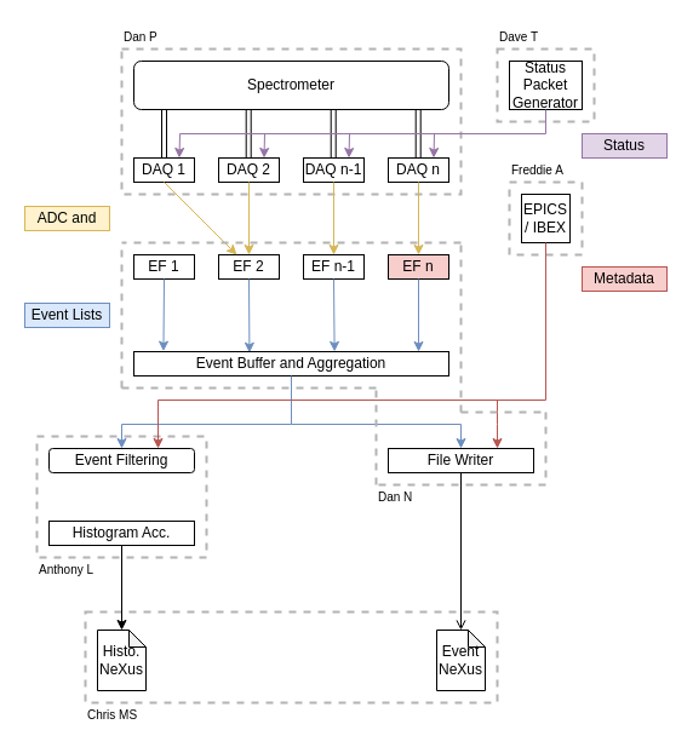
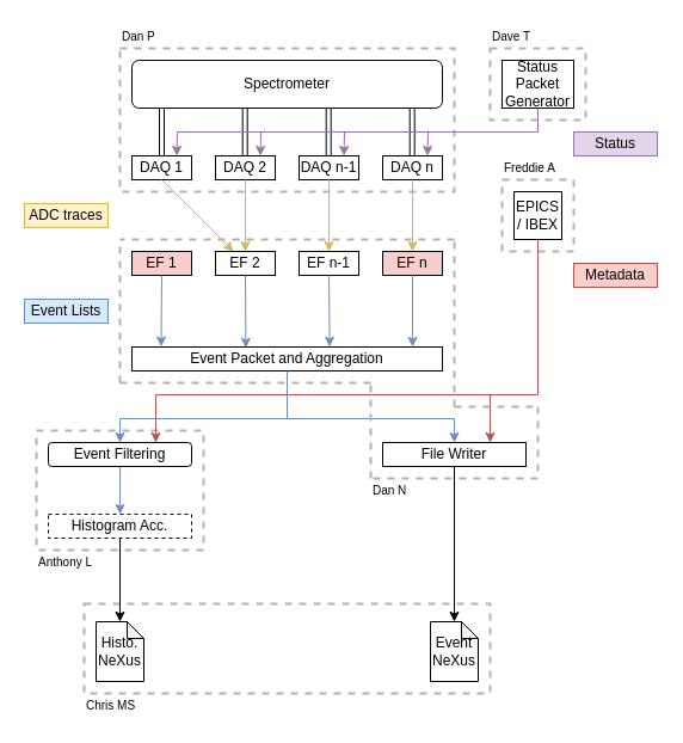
  <mxCell id="0" />
  <mxCell id="1" parent="0" />
  <mxCell id="2" value="" style="rounded=0;whiteSpace=wrap;html=1;dashed=1;fillColor=none;strokeWidth=2;strokeColor=#B3B3B3;" parent="1" vertex="1"><mxGeometry x="70" y="505" width="340" height="75" as="geometry" /></mxCell>
  <mxCell id="3" value="" style="rounded=0;whiteSpace=wrap;html=1;dashed=1;fillColor=none;strokeColor=#B3B3B3;strokeWidth=2;" parent="1" vertex="1"><mxGeometry x="420" y="150" width="60" height="60" as="geometry" /></mxCell>
  <mxCell id="4" value="" style="rounded=0;whiteSpace=wrap;html=1;dashed=1;fillColor=none;strokeWidth=2;strokeColor=#B3B3B3;" parent="1" vertex="1"><mxGeometry x="410" y="40" width="80" height="60" as="geometry" /></mxCell>
  <mxCell id="5" value="" style="rounded=0;whiteSpace=wrap;html=1;dashed=1;fillColor=none;strokeWidth=2;strokeColor=#B3B3B3;" parent="1" vertex="1"><mxGeometry x="100" y="40" width="280" height="120" as="geometry" /></mxCell>
  <mxCell id="6" value="" style="rounded=0;whiteSpace=wrap;html=1;dashed=1;fillColor=none;strokeWidth=2;strokeColor=#B3B3B3;" parent="1" vertex="1"><mxGeometry x="30" y="360" width="140" height="100" as="geometry" /></mxCell>
  <mxCell id="7" value="DAQ 1" style="rounded=0;whiteSpace=wrap;html=1;" parent="1" vertex="1"><mxGeometry x="110" y="130" width="50" height="20" as="geometry" /></mxCell>
  <mxCell id="8" value="DAQ 2" style="rounded=0;whiteSpace=wrap;html=1;" parent="1" vertex="1"><mxGeometry x="180" y="130" width="50" height="20" as="geometry" /></mxCell>
  <mxCell id="9" value="DAQ n-1" style="rounded=0;whiteSpace=wrap;html=1;" parent="1" vertex="1"><mxGeometry x="250" y="130" width="50" height="20" as="geometry" /></mxCell>
  <mxCell id="10" value="DAQ n" style="rounded=0;whiteSpace=wrap;html=1;" parent="1" vertex="1"><mxGeometry x="320" y="130" width="50" height="20" as="geometry" /></mxCell>
  <mxCell id="11" value="" style="shape=link;html=1;rounded=0;entryX=0.5;entryY=0;entryDx=0;entryDy=0;" parent="1" target="7" edge="1"><mxGeometry width="100" relative="1" as="geometry"><mxPoint x="135" y="90" as="sourcePoint" /><mxPoint x="190" y="60" as="targetPoint" /></mxGeometry></mxCell>
  <mxCell id="12" value="" style="shape=link;html=1;rounded=0;entryX=0.5;entryY=0;entryDx=0;entryDy=0;" parent="1" edge="1"><mxGeometry width="100" relative="1" as="geometry"><mxPoint x="204.71" y="90" as="sourcePoint" /><mxPoint x="204.71" y="130" as="targetPoint" /></mxGeometry></mxCell>
  <mxCell id="13" value="" style="shape=link;html=1;rounded=0;entryX=0.5;entryY=0;entryDx=0;entryDy=0;" parent="1" edge="1"><mxGeometry width="100" relative="1" as="geometry"><mxPoint x="274.71" y="90" as="sourcePoint" /><mxPoint x="274.71" y="130" as="targetPoint" /></mxGeometry></mxCell>
  <mxCell id="14" value="" style="shape=link;html=1;rounded=0;entryX=0.5;entryY=0;entryDx=0;entryDy=0;" parent="1" edge="1"><mxGeometry width="100" relative="1" as="geometry"><mxPoint x="344.71" y="90" as="sourcePoint" /><mxPoint x="344.71" y="130" as="targetPoint" /></mxGeometry></mxCell>
  <mxCell id="15" value="Spectrometer" style="rounded=1;whiteSpace=wrap;html=1;" parent="1" vertex="1"><mxGeometry x="110" y="50" width="260" height="40" as="geometry" /></mxCell>
- <mxCell id="16" value="EF 1" style="rounded=0;whiteSpace=wrap;html=1;" parent="1" vertex="1"><mxGeometry x="110" y="210" width="50" height="20" as="geometry" /></mxCell>
+ <mxCell id="16" value="EF 1" style="rounded=0;whiteSpace=wrap;html=1;fillColor=#f8cecc;" parent="1" vertex="1"><mxGeometry x="110" y="210" width="50" height="20" as="geometry" /></mxCell>
  <mxCell id="17" value="EF 2" style="rounded=0;whiteSpace=wrap;html=1;" parent="1" vertex="1"><mxGeometry x="180" y="210" width="50" height="20" as="geometry" /></mxCell>
  <mxCell id="18" value="EF n-1" style="rounded=0;whiteSpace=wrap;html=1;" parent="1" vertex="1"><mxGeometry x="250" y="210" width="50" height="20" as="geometry" /></mxCell>
  <mxCell id="19" value="EF n" style="rounded=0;whiteSpace=wrap;html=1;fillColor=#f8cecc;" parent="1" vertex="1"><mxGeometry x="320" y="210" width="50" height="20" as="geometry" /></mxCell>
  <mxCell id="20" value="" style="endArrow=classic;html=1;rounded=0;exitX=0.5;exitY=1;exitDx=0;exitDy=0;fillColor=#fff2cc;strokeColor=#d6b656;" parent="1" source="7" target="17" edge="1"><mxGeometry width="50" height="50" relative="1" as="geometry"><mxPoint x="230" y="190" as="sourcePoint" /><mxPoint x="280" y="140" as="targetPoint" /></mxGeometry></mxCell>
  <mxCell id="21" value="" style="endArrow=classic;html=1;rounded=0;exitX=0.5;exitY=1;exitDx=0;exitDy=0;entryX=0.5;entryY=0;entryDx=0;entryDy=0;fillColor=#fff2cc;strokeColor=#d6b656;" parent="1" source="8" target="17" edge="1"><mxGeometry width="50" height="50" relative="1" as="geometry"><mxPoint x="230" y="190" as="sourcePoint" /><mxPoint x="280" y="140" as="targetPoint" /></mxGeometry></mxCell>
  <mxCell id="22" value="" style="endArrow=classic;html=1;rounded=0;exitX=0.5;exitY=1;exitDx=0;exitDy=0;entryX=0.5;entryY=0;entryDx=0;entryDy=0;fillColor=#fff2cc;strokeColor=#d6b656;" parent="1" source="9" target="18" edge="1"><mxGeometry width="50" height="50" relative="1" as="geometry"><mxPoint x="260" y="180" as="sourcePoint" /><mxPoint x="290" y="180" as="targetPoint" /></mxGeometry></mxCell>
  <mxCell id="23" value="" style="endArrow=classic;html=1;rounded=0;exitX=0.5;exitY=1;exitDx=0;exitDy=0;entryX=0.5;entryY=0;entryDx=0;entryDy=0;fillColor=#fff2cc;strokeColor=#d6b656;" parent="1" source="10" target="19" edge="1"><mxGeometry width="50" height="50" relative="1" as="geometry"><mxPoint x="230" y="190" as="sourcePoint" /><mxPoint x="280" y="140" as="targetPoint" /></mxGeometry></mxCell>
  <mxCell id="24" value="" style="endArrow=classic;html=1;rounded=0;exitX=0.5;exitY=1;exitDx=0;exitDy=0;entryX=0.906;entryY=1.009;entryDx=0;entryDy=0;entryPerimeter=0;fillColor=#dae8fc;strokeColor=#6c8ebf;" parent="1" source="16" edge="1"><mxGeometry width="50" height="50" relative="1" as="geometry"><mxPoint x="230" y="190" as="sourcePoint" /><mxPoint x="134.44" y="289.64" as="targetPoint" /></mxGeometry></mxCell>
  <mxCell id="25" value="" style="endArrow=classic;html=1;rounded=0;exitX=0.5;exitY=1;exitDx=0;exitDy=0;entryX=0.633;entryY=0.98;entryDx=0;entryDy=0;entryPerimeter=0;fillColor=#dae8fc;strokeColor=#6c8ebf;" parent="1" source="17" edge="1"><mxGeometry width="50" height="50" relative="1" as="geometry"><mxPoint x="230" y="190" as="sourcePoint" /><mxPoint x="205.42" y="290.8" as="targetPoint" /></mxGeometry></mxCell>
  <mxCell id="26" value="" style="endArrow=classic;html=1;rounded=0;exitX=0.5;exitY=1;exitDx=0;exitDy=0;entryX=0.363;entryY=1.003;entryDx=0;entryDy=0;entryPerimeter=0;fillColor=#dae8fc;strokeColor=#6c8ebf;" parent="1" source="18" edge="1"><mxGeometry width="50" height="50" relative="1" as="geometry"><mxPoint x="230" y="190" as="sourcePoint" /><mxPoint x="275.62" y="289.88" as="targetPoint" /></mxGeometry></mxCell>
  <mxCell id="27" value="" style="endArrow=classic;html=1;rounded=0;exitX=0.5;exitY=1;exitDx=0;exitDy=0;entryX=0.096;entryY=1;entryDx=0;entryDy=0;entryPerimeter=0;fillColor=#dae8fc;strokeColor=#6c8ebf;" parent="1" source="19" edge="1"><mxGeometry width="50" height="50" relative="1" as="geometry"><mxPoint x="230" y="190" as="sourcePoint" /><mxPoint x="345.04" y="290" as="targetPoint" /></mxGeometry></mxCell>
- <mxCell id="28" value="Event Buffer and Aggregation" style="rounded=0;whiteSpace=wrap;html=1;" parent="1" vertex="1"><mxGeometry x="110" y="290" width="260" height="20" as="geometry" /></mxCell>
+ <mxCell id="28" value="Event Packet and Aggregation" style="rounded=0;whiteSpace=wrap;html=1;" parent="1" vertex="1"><mxGeometry x="110" y="290" width="260" height="20" as="geometry" /></mxCell>
  <mxCell id="29" value="File Writer" style="rounded=0;whiteSpace=wrap;html=1;" parent="1" vertex="1"><mxGeometry x="320" y="370" width="120" height="20" as="geometry" /></mxCell>
  <mxCell id="30" value="" style="endArrow=none;html=1;rounded=0;exitX=0.5;exitY=1;exitDx=0;exitDy=0;endFill=0;fillColor=#dae8fc;strokeColor=#6c8ebf;" parent="1" source="28" edge="1"><mxGeometry width="50" height="50" relative="1" as="geometry"><mxPoint x="230" y="290" as="sourcePoint" /><mxPoint x="240" y="350" as="targetPoint" /></mxGeometry></mxCell>
  <mxCell id="31" value="" style="endArrow=none;html=1;rounded=0;fillColor=#dae8fc;strokeColor=#6c8ebf;" parent="1" edge="1"><mxGeometry width="50" height="50" relative="1" as="geometry"><mxPoint x="310" y="350" as="sourcePoint" /><mxPoint x="240" y="350" as="targetPoint" /></mxGeometry></mxCell>
  <mxCell id="32" value="" style="endArrow=classic;html=1;rounded=0;entryX=0.5;entryY=0;entryDx=0;entryDy=0;fillColor=#dae8fc;strokeColor=#6c8ebf;" parent="1" target="29" edge="1"><mxGeometry width="50" height="50" relative="1" as="geometry"><mxPoint x="380" y="350" as="sourcePoint" /><mxPoint x="350" y="240" as="targetPoint" /></mxGeometry></mxCell>
  <mxCell id="33" value="" style="endArrow=none;html=1;rounded=0;fillColor=#dae8fc;strokeColor=#6c8ebf;" parent="1" edge="1"><mxGeometry width="50" height="50" relative="1" as="geometry"><mxPoint x="310" y="350" as="sourcePoint" /><mxPoint x="380" y="350" as="targetPoint" /></mxGeometry></mxCell>
+ <mxCell id="34" style="edgeStyle=orthogonalEdgeStyle;rounded=0;orthogonalLoop=1;jettySize=auto;html=1;exitX=0.5;exitY=1;exitDx=0;exitDy=0;entryX=0.5;entryY=0;entryDx=0;entryDy=0;fillColor=#dae8fc;strokeColor=#6c8ebf;" parent="1" source="35" target="52" edge="1"><mxGeometry relative="1" as="geometry" /></mxCell>
  <mxCell id="35" value="Event Filtering" style="whiteSpace=wrap;html=1;rounded=1;" parent="1" vertex="1"><mxGeometry x="40" y="370" width="120" height="20" as="geometry" /></mxCell>
  <mxCell id="36" value="" style="endArrow=classic;html=1;rounded=0;entryX=0.5;entryY=0;entryDx=0;entryDy=0;fillColor=#dae8fc;strokeColor=#6c8ebf;" parent="1" target="35" edge="1"><mxGeometry width="50" height="50" relative="1" as="geometry"><mxPoint x="240" y="350" as="sourcePoint" /><mxPoint x="280" y="350" as="targetPoint" /><Array as="points"><mxPoint x="100" y="350" /></Array></mxGeometry></mxCell>
  <mxCell id="37" value="Event&lt;br&gt;NeXus" style="shape=note;whiteSpace=wrap;html=1;backgroundOutline=1;darkOpacity=0.05;size=14;" parent="1" vertex="1"><mxGeometry x="360" y="520" width="40" height="50" as="geometry" /></mxCell>
  <mxCell id="38" value="Histo.&lt;br&gt;NeXus" style="shape=note;whiteSpace=wrap;html=1;backgroundOutline=1;darkOpacity=0.05;size=14;" parent="1" vertex="1"><mxGeometry x="80" y="520" width="40" height="50" as="geometry" /></mxCell>
- <mxCell id="39" value="ADC and" style="text;html=1;strokeColor=#d6b656;fillColor=#fff2cc;align=center;verticalAlign=middle;whiteSpace=wrap;rounded=0;" parent="1" vertex="1"><mxGeometry x="20" y="170" width="70" height="20" as="geometry" /></mxCell>
+ <mxCell id="39" value="ADC traces" style="text;html=1;strokeColor=#d6b656;fillColor=#fff2cc;align=center;verticalAlign=middle;whiteSpace=wrap;rounded=0;" parent="1" vertex="1"><mxGeometry x="20" y="170" width="70" height="20" as="geometry" /></mxCell>
  <mxCell id="40" value="Event Lists" style="text;html=1;strokeColor=#6c8ebf;fillColor=#dae8fc;align=center;verticalAlign=middle;whiteSpace=wrap;rounded=0;" parent="1" vertex="1"><mxGeometry x="20" y="250" width="70" height="20" as="geometry" /></mxCell>
  <mxCell id="41" value="EPICS / IBEX" style="rounded=0;whiteSpace=wrap;html=1;" parent="1" vertex="1"><mxGeometry x="430" y="160" width="40" height="40" as="geometry" /></mxCell>
  <mxCell id="42" value="" style="endArrow=none;html=1;rounded=0;exitX=0.5;exitY=1;exitDx=0;exitDy=0;endFill=0;fillColor=#f8cecc;strokeColor=#b85450;" parent="1" source="41" edge="1"><mxGeometry width="50" height="50" relative="1" as="geometry"><mxPoint x="230" y="290" as="sourcePoint" /><mxPoint x="450" y="330" as="targetPoint" /></mxGeometry></mxCell>
  <mxCell id="43" value="" style="endArrow=classic;html=1;rounded=0;entryX=0.75;entryY=0;entryDx=0;entryDy=0;fillColor=#f8cecc;strokeColor=#b85450;" parent="1" target="29" edge="1"><mxGeometry width="50" height="50" relative="1" as="geometry"><mxPoint x="410" y="330" as="sourcePoint" /><mxPoint x="280" y="240" as="targetPoint" /><Array as="points"><mxPoint x="410" y="350" /></Array></mxGeometry></mxCell>
  <mxCell id="44" value="" style="endArrow=classic;html=1;rounded=0;entryX=0.75;entryY=0;entryDx=0;entryDy=0;fillColor=#f8cecc;strokeColor=#b85450;" parent="1" target="35" edge="1"><mxGeometry width="50" height="50" relative="1" as="geometry"><mxPoint x="450" y="330" as="sourcePoint" /><mxPoint x="280" y="240" as="targetPoint" /><Array as="points"><mxPoint x="130" y="330" /></Array></mxGeometry></mxCell>
  <mxCell id="45" value="Metadata" style="text;html=1;strokeColor=#b85450;fillColor=#f8cecc;align=center;verticalAlign=middle;whiteSpace=wrap;rounded=0;" parent="1" vertex="1"><mxGeometry x="480" y="220" width="70" height="20" as="geometry" /></mxCell>
  <mxCell id="46" value="Status Packet Generator" style="rounded=0;whiteSpace=wrap;html=1;" parent="1" vertex="1"><mxGeometry x="420" y="50" width="60" height="40" as="geometry" /></mxCell>
  <mxCell id="47" value="" style="endArrow=classic;html=1;rounded=0;entryX=0.75;entryY=0;entryDx=0;entryDy=0;exitX=0.5;exitY=1;exitDx=0;exitDy=0;fillColor=#e1d5e7;strokeColor=#9673a6;" parent="1" edge="1"><mxGeometry width="50" height="50" relative="1" as="geometry"><mxPoint x="450" y="90" as="sourcePoint" /><mxPoint x="147.5" y="130" as="targetPoint" /><Array as="points"><mxPoint x="450" y="110" /><mxPoint x="148" y="110" /></Array></mxGeometry></mxCell>
  <mxCell id="48" value="" style="endArrow=classic;html=1;rounded=0;entryX=0.75;entryY=0;entryDx=0;entryDy=0;fillColor=#e1d5e7;strokeColor=#9673a6;" parent="1" target="8" edge="1"><mxGeometry width="50" height="50" relative="1" as="geometry"><mxPoint x="218" y="110" as="sourcePoint" /><mxPoint x="280" y="240" as="targetPoint" /></mxGeometry></mxCell>
  <mxCell id="49" value="" style="endArrow=classic;html=1;rounded=0;entryX=0.75;entryY=0;entryDx=0;entryDy=0;fillColor=#e1d5e7;strokeColor=#9673a6;" parent="1" target="9" edge="1"><mxGeometry width="50" height="50" relative="1" as="geometry"><mxPoint x="288" y="110" as="sourcePoint" /><mxPoint x="280" y="240" as="targetPoint" /></mxGeometry></mxCell>
  <mxCell id="50" value="" style="endArrow=classic;html=1;rounded=0;entryX=0.75;entryY=0;entryDx=0;entryDy=0;fillColor=#e1d5e7;strokeColor=#9673a6;" parent="1" target="10" edge="1"><mxGeometry width="50" height="50" relative="1" as="geometry"><mxPoint x="358" y="110" as="sourcePoint" /><mxPoint x="280" y="240" as="targetPoint" /></mxGeometry></mxCell>
  <mxCell id="51" value="Status" style="text;html=1;strokeColor=#9673a6;fillColor=#e1d5e7;align=center;verticalAlign=middle;whiteSpace=wrap;rounded=0;" parent="1" vertex="1"><mxGeometry x="480" y="110" width="70" height="20" as="geometry" /></mxCell>
- <mxCell id="52" value="Histogram Acc." style="rounded=0;whiteSpace=wrap;html=1;" parent="1" vertex="1"><mxGeometry x="40" y="430" width="120" height="20" as="geometry" /></mxCell>
+ <mxCell id="52" value="Histogram Acc." style="rounded=0;whiteSpace=wrap;html=1;dashed=1;" parent="1" vertex="1"><mxGeometry x="40" y="430" width="120" height="20" as="geometry" /></mxCell>
  <mxCell id="53" style="edgeStyle=orthogonalEdgeStyle;rounded=0;orthogonalLoop=1;jettySize=auto;html=1;exitX=0.5;exitY=1;exitDx=0;exitDy=0;entryX=0.5;entryY=0;entryDx=0;entryDy=0;entryPerimeter=0;" parent="1" source="52" target="38" edge="1"><mxGeometry relative="1" as="geometry" /></mxCell>
- <mxCell id="54" style="edgeStyle=orthogonalEdgeStyle;rounded=0;orthogonalLoop=1;jettySize=auto;html=1;exitX=0.5;exitY=1;exitDx=0;exitDy=0;entryX=0.5;entryY=0;entryDx=0;entryDy=0;entryPerimeter=0;endArrow=open;" parent="1" source="29" target="37" edge="1"><mxGeometry relative="1" as="geometry" /></mxCell>
+ <mxCell id="54" style="edgeStyle=orthogonalEdgeStyle;rounded=0;orthogonalLoop=1;jettySize=auto;html=1;exitX=0.5;exitY=1;exitDx=0;exitDy=0;entryX=0.5;entryY=0;entryDx=0;entryDy=0;entryPerimeter=0;" parent="1" source="29" target="37" edge="1"><mxGeometry relative="1" as="geometry" /></mxCell>
  <mxCell id="55" value="" style="endArrow=none;dashed=1;html=1;rounded=0;strokeWidth=2;strokeColor=#B3B3B3;" parent="1" edge="1"><mxGeometry width="50" height="50" relative="1" as="geometry"><mxPoint x="100" y="320" as="sourcePoint" /><mxPoint x="310" y="320" as="targetPoint" /></mxGeometry></mxCell>
  <mxCell id="56" value="" style="endArrow=none;dashed=1;html=1;rounded=0;strokeWidth=2;strokeColor=#B3B3B3;" parent="1" edge="1"><mxGeometry width="50" height="50" relative="1" as="geometry"><mxPoint x="310" y="400" as="sourcePoint" /><mxPoint x="310" y="320" as="targetPoint" /></mxGeometry></mxCell>
  <mxCell id="57" value="" style="endArrow=none;dashed=1;html=1;rounded=0;strokeWidth=2;strokeColor=#B3B3B3;" parent="1" edge="1"><mxGeometry width="50" height="50" relative="1" as="geometry"><mxPoint x="450" y="400" as="sourcePoint" /><mxPoint x="310" y="400" as="targetPoint" /></mxGeometry></mxCell>
  <mxCell id="58" value="" style="endArrow=none;dashed=1;html=1;rounded=0;strokeWidth=2;strokeColor=#B3B3B3;" parent="1" edge="1"><mxGeometry width="50" height="50" relative="1" as="geometry"><mxPoint x="450" y="340" as="sourcePoint" /><mxPoint x="450" y="400" as="targetPoint" /></mxGeometry></mxCell>
  <mxCell id="59" value="" style="endArrow=none;dashed=1;html=1;rounded=0;strokeWidth=2;strokeColor=#B3B3B3;" parent="1" edge="1"><mxGeometry width="50" height="50" relative="1" as="geometry"><mxPoint x="100" y="320" as="sourcePoint" /><mxPoint x="100" y="200" as="targetPoint" /></mxGeometry></mxCell>
  <mxCell id="60" value="" style="endArrow=none;dashed=1;html=1;rounded=0;strokeWidth=2;strokeColor=#B3B3B3;" parent="1" edge="1"><mxGeometry width="50" height="50" relative="1" as="geometry"><mxPoint x="380" y="200" as="sourcePoint" /><mxPoint x="100" y="200" as="targetPoint" /></mxGeometry></mxCell>
  <mxCell id="61" value="" style="endArrow=none;dashed=1;html=1;rounded=0;strokeWidth=2;strokeColor=#B3B3B3;" parent="1" edge="1"><mxGeometry width="50" height="50" relative="1" as="geometry"><mxPoint x="380" y="340" as="sourcePoint" /><mxPoint x="380" y="200" as="targetPoint" /></mxGeometry></mxCell>
  <mxCell id="62" value="" style="endArrow=none;dashed=1;html=1;rounded=0;strokeWidth=2;strokeColor=#B3B3B3;" parent="1" edge="1"><mxGeometry width="50" height="50" relative="1" as="geometry"><mxPoint x="380" y="340" as="sourcePoint" /><mxPoint x="450" y="340" as="targetPoint" /></mxGeometry></mxCell>
  <mxCell id="63" value="Anthony L" style="text;html=1;strokeColor=none;fillColor=none;align=left;verticalAlign=middle;whiteSpace=wrap;rounded=0;rotation=0;fontSize=10;" parent="1" vertex="1"><mxGeometry x="30" y="460" width="50" height="20" as="geometry" /></mxCell>
  <mxCell id="64" value="Dan P" style="text;html=1;strokeColor=none;fillColor=none;align=left;verticalAlign=middle;whiteSpace=wrap;rounded=0;rotation=0;fontSize=10;" parent="1" vertex="1"><mxGeometry x="100" y="20" width="60" height="20" as="geometry" /></mxCell>
  <mxCell id="65" value="Dave T" style="text;html=1;strokeColor=none;fillColor=none;align=left;verticalAlign=middle;whiteSpace=wrap;rounded=0;rotation=0;fontSize=10;" parent="1" vertex="1"><mxGeometry x="410" y="20" width="60" height="20" as="geometry" /></mxCell>
  <mxCell id="66" value="Freddie A" style="text;html=1;strokeColor=none;fillColor=none;align=left;verticalAlign=middle;whiteSpace=wrap;rounded=0;rotation=0;fontSize=10;" parent="1" vertex="1"><mxGeometry x="420" y="130" width="60" height="20" as="geometry" /></mxCell>
  <mxCell id="67" value="Dan N" style="text;html=1;strokeColor=none;fillColor=none;align=left;verticalAlign=middle;whiteSpace=wrap;rounded=0;rotation=0;fontSize=10;" parent="1" vertex="1"><mxGeometry x="310" y="400" width="60" height="20" as="geometry" /></mxCell>
  <mxCell id="68" value="Chris MS" style="text;html=1;strokeColor=none;fillColor=none;align=left;verticalAlign=middle;whiteSpace=wrap;rounded=0;rotation=0;fontSize=10;" parent="1" vertex="1"><mxGeometry x="70" y="580" width="60" height="20" as="geometry" /></mxCell>
